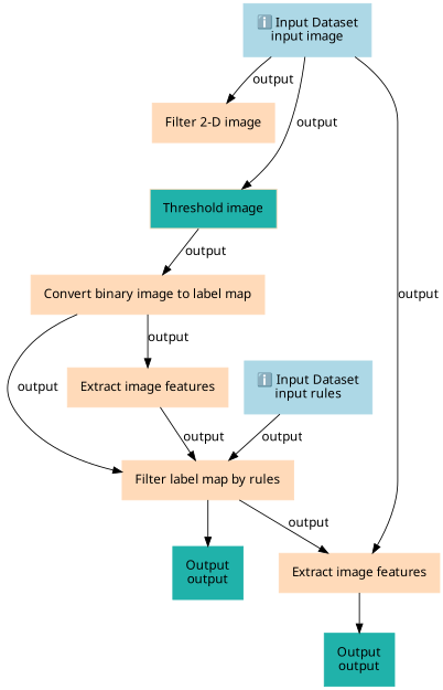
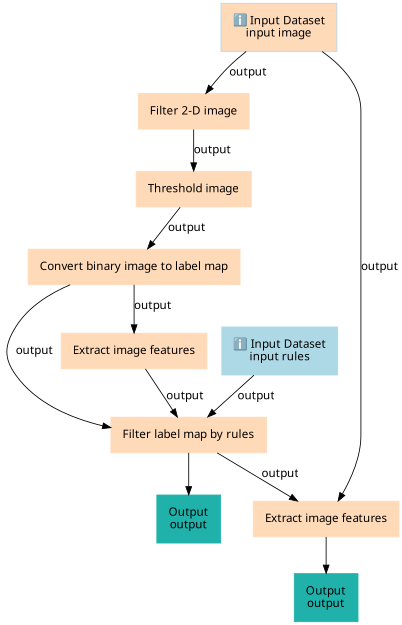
  digraph {
    fontname="Noto Sans"
    node [color=peachpuff fontname="Noto Sans" margin="0.2,0.2" shape=box style=filled]
    edge [fontname="Noto Sans"]
-   n1 [color=lightblue label="ℹ️ Input Dataset\ninput image"]
+   n1 [color=lightblue label="ℹ️ Input Dataset\ninput image" fillcolor=peachpuff]
    n2 [label="Filter 2-D image"]
    n3 [label="Extract image features"]
-   n4 [label="Threshold image" fillcolor=lightseagreen]
+   n4 [label="Threshold image"]
    n5 [color=lightseagreen label="Output\noutput"]
    n6 [color=lightblue label="ℹ️ Input Dataset\ninput rules"]
    n7 [label="Filter label map by rules"]
    n8 [color=lightseagreen label="Output\noutput"]
    n9 [label="Convert binary image to label map"]
    n10 [label="Extract image features"]
    n1 -> n2 [label=output]
    n1 -> n3 [label=output]
-   n1 -> n4 [label=output]
+   n2 -> n4 [label=output]
    n3 -> n5
    n4 -> n9 [label=output]
    n6 -> n7 [label=output]
    n7 -> n3 [label=output]
    n7 -> n8
    n9 -> n7 [label=output]
    n9 -> n10 [label=output]
    n10 -> n7 [label=output]
  }
